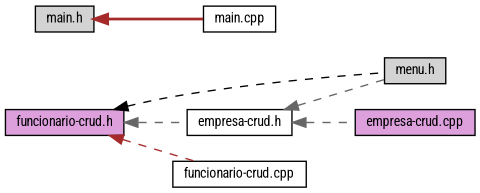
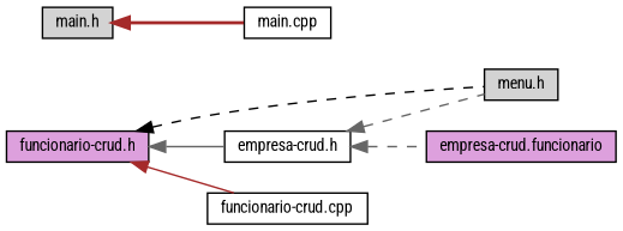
  digraph {
    fontname="Roboto Condensed"
    rankdir=LR
    node [color=black fillcolor=white fontname="Roboto Condensed" fontsize=10 shape=record style=filled]
    edge [color=gray40 dir=back fontname="Roboto Condensed" fontsize=10 labelfontname=Helvetica labelfontsize=10 style=dashed]
    n1 [fillcolor=plum fontcolor=black height=0.2 label="funcionario-crud.h" width=0.4]
    n2 [height=0.2 label="empresa-crud.h" width=0.4]
    n3 [fillcolor=lightgrey height=0.2 label="menu.h" width=0.4]
    n4 [height=0.2 label="funcionario-crud.cpp" width=0.4]
-   n5 [fillcolor=plum height=0.2 label="empresa-crud.cpp" width=0.4]
+   n5 [fillcolor=plum height=0.2 label="empresa-crud.funcionario" width=0.4]
    n6 [fillcolor=lightgrey height=0.2 label="main.h" width=0.4]
    n7 [height=0.2 label="main.cpp" width=0.4]
-   n1 -> n2
+   n1 -> n2 [style=solid]
    n1 -> n3 [color=black]
-   n1 -> n4 [color=brown]
+   n1 -> n4 [color=brown style=solid]
    n2 -> n3
    n2 -> n5
    n6 -> n7 [color=brown style=bold]
  }
